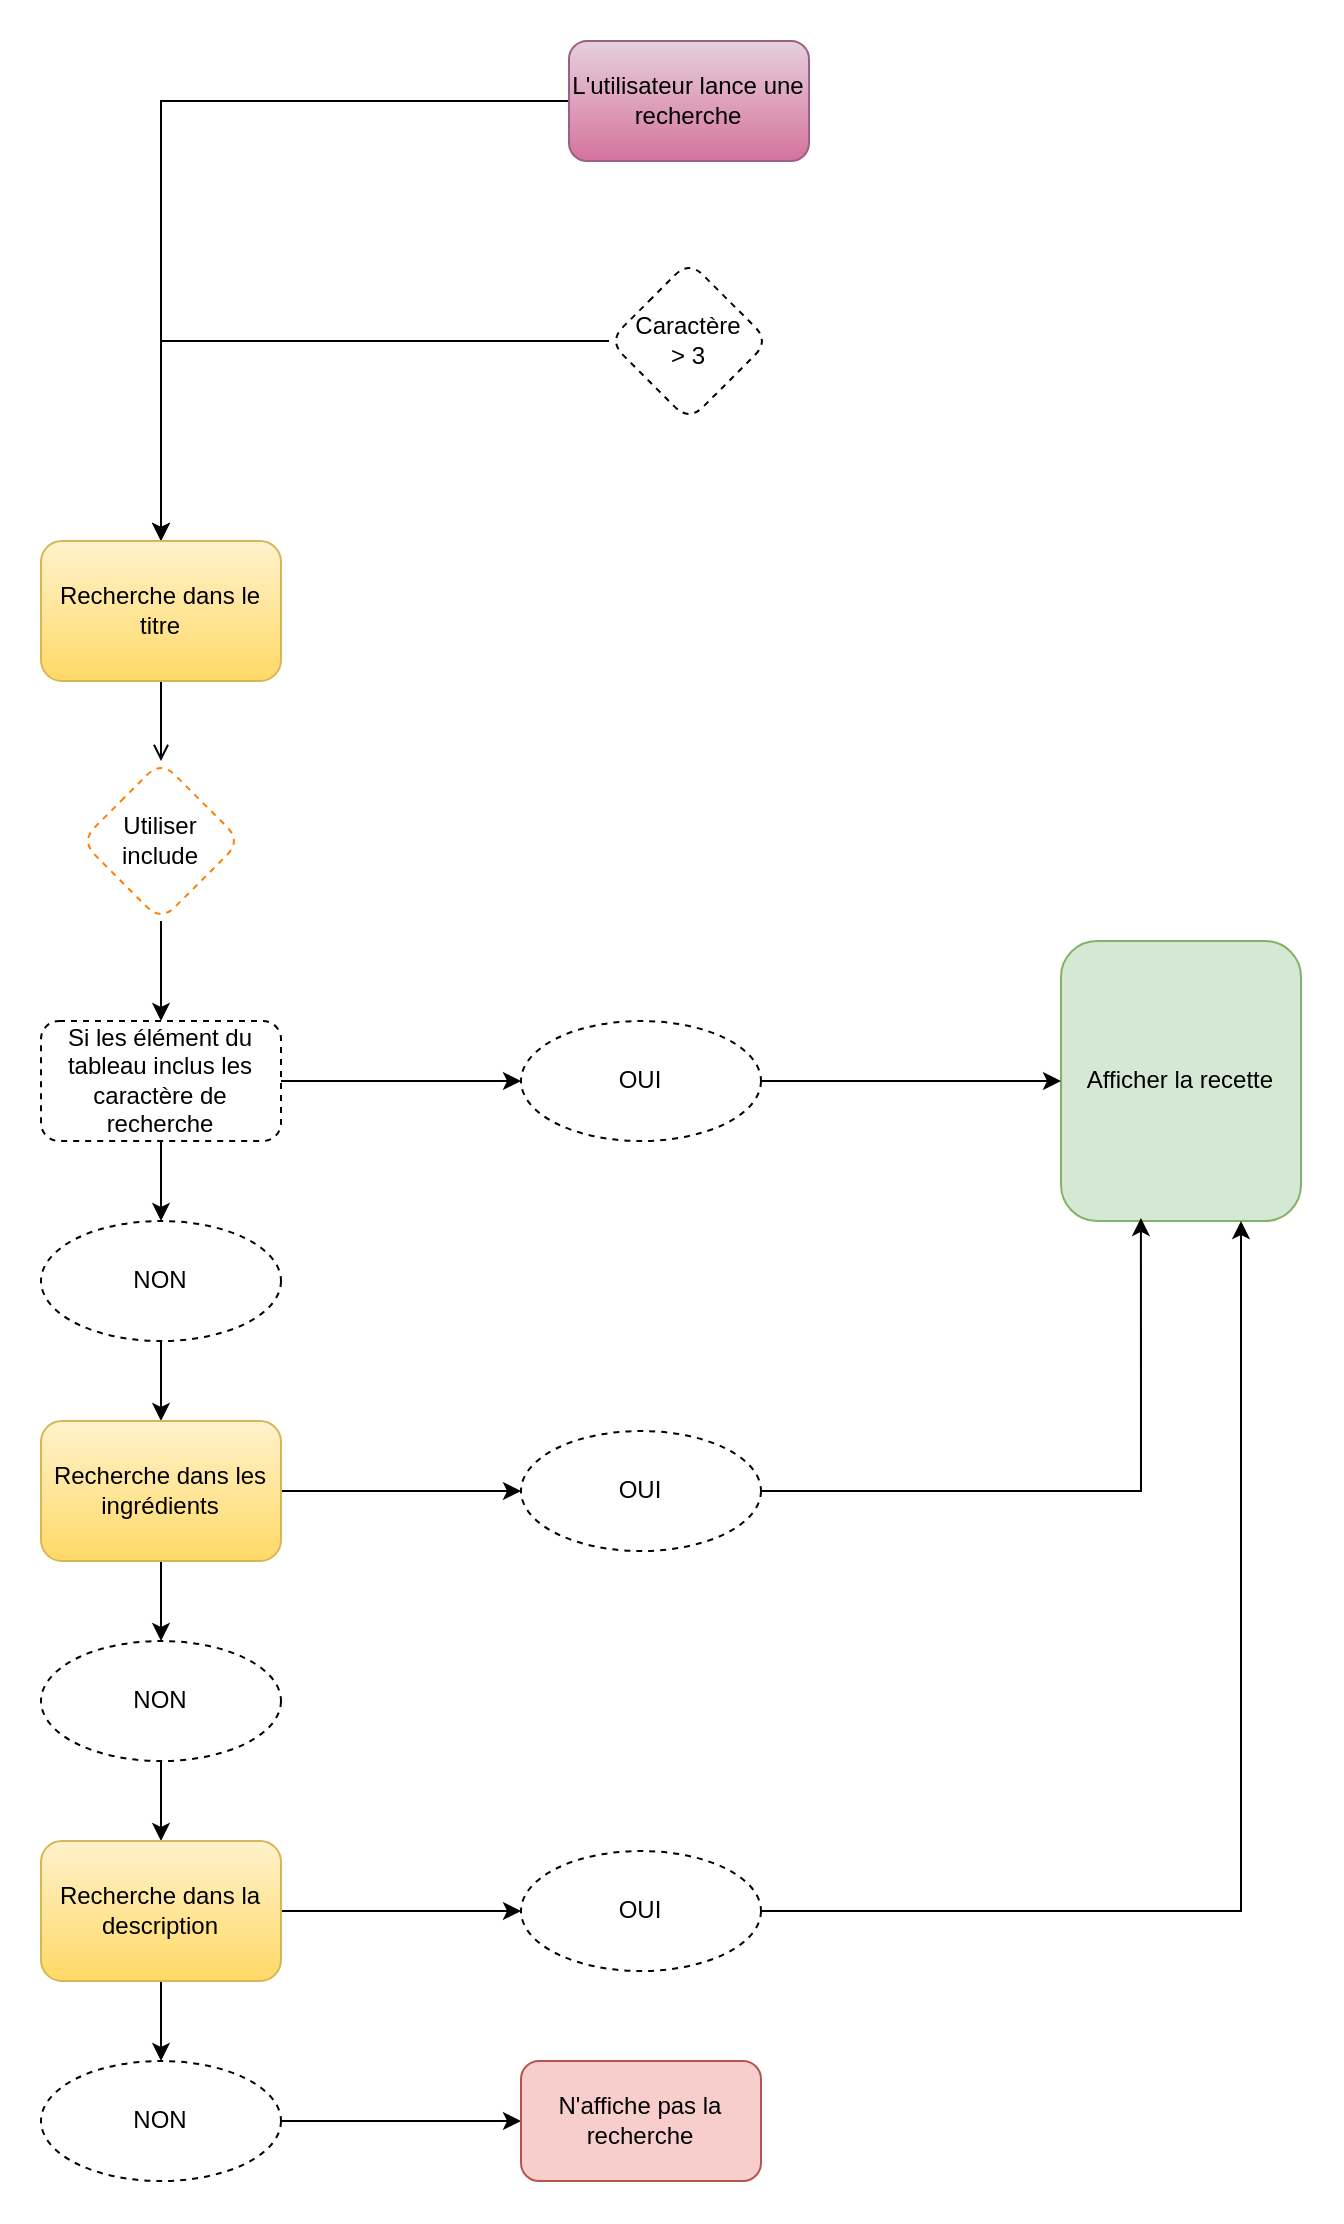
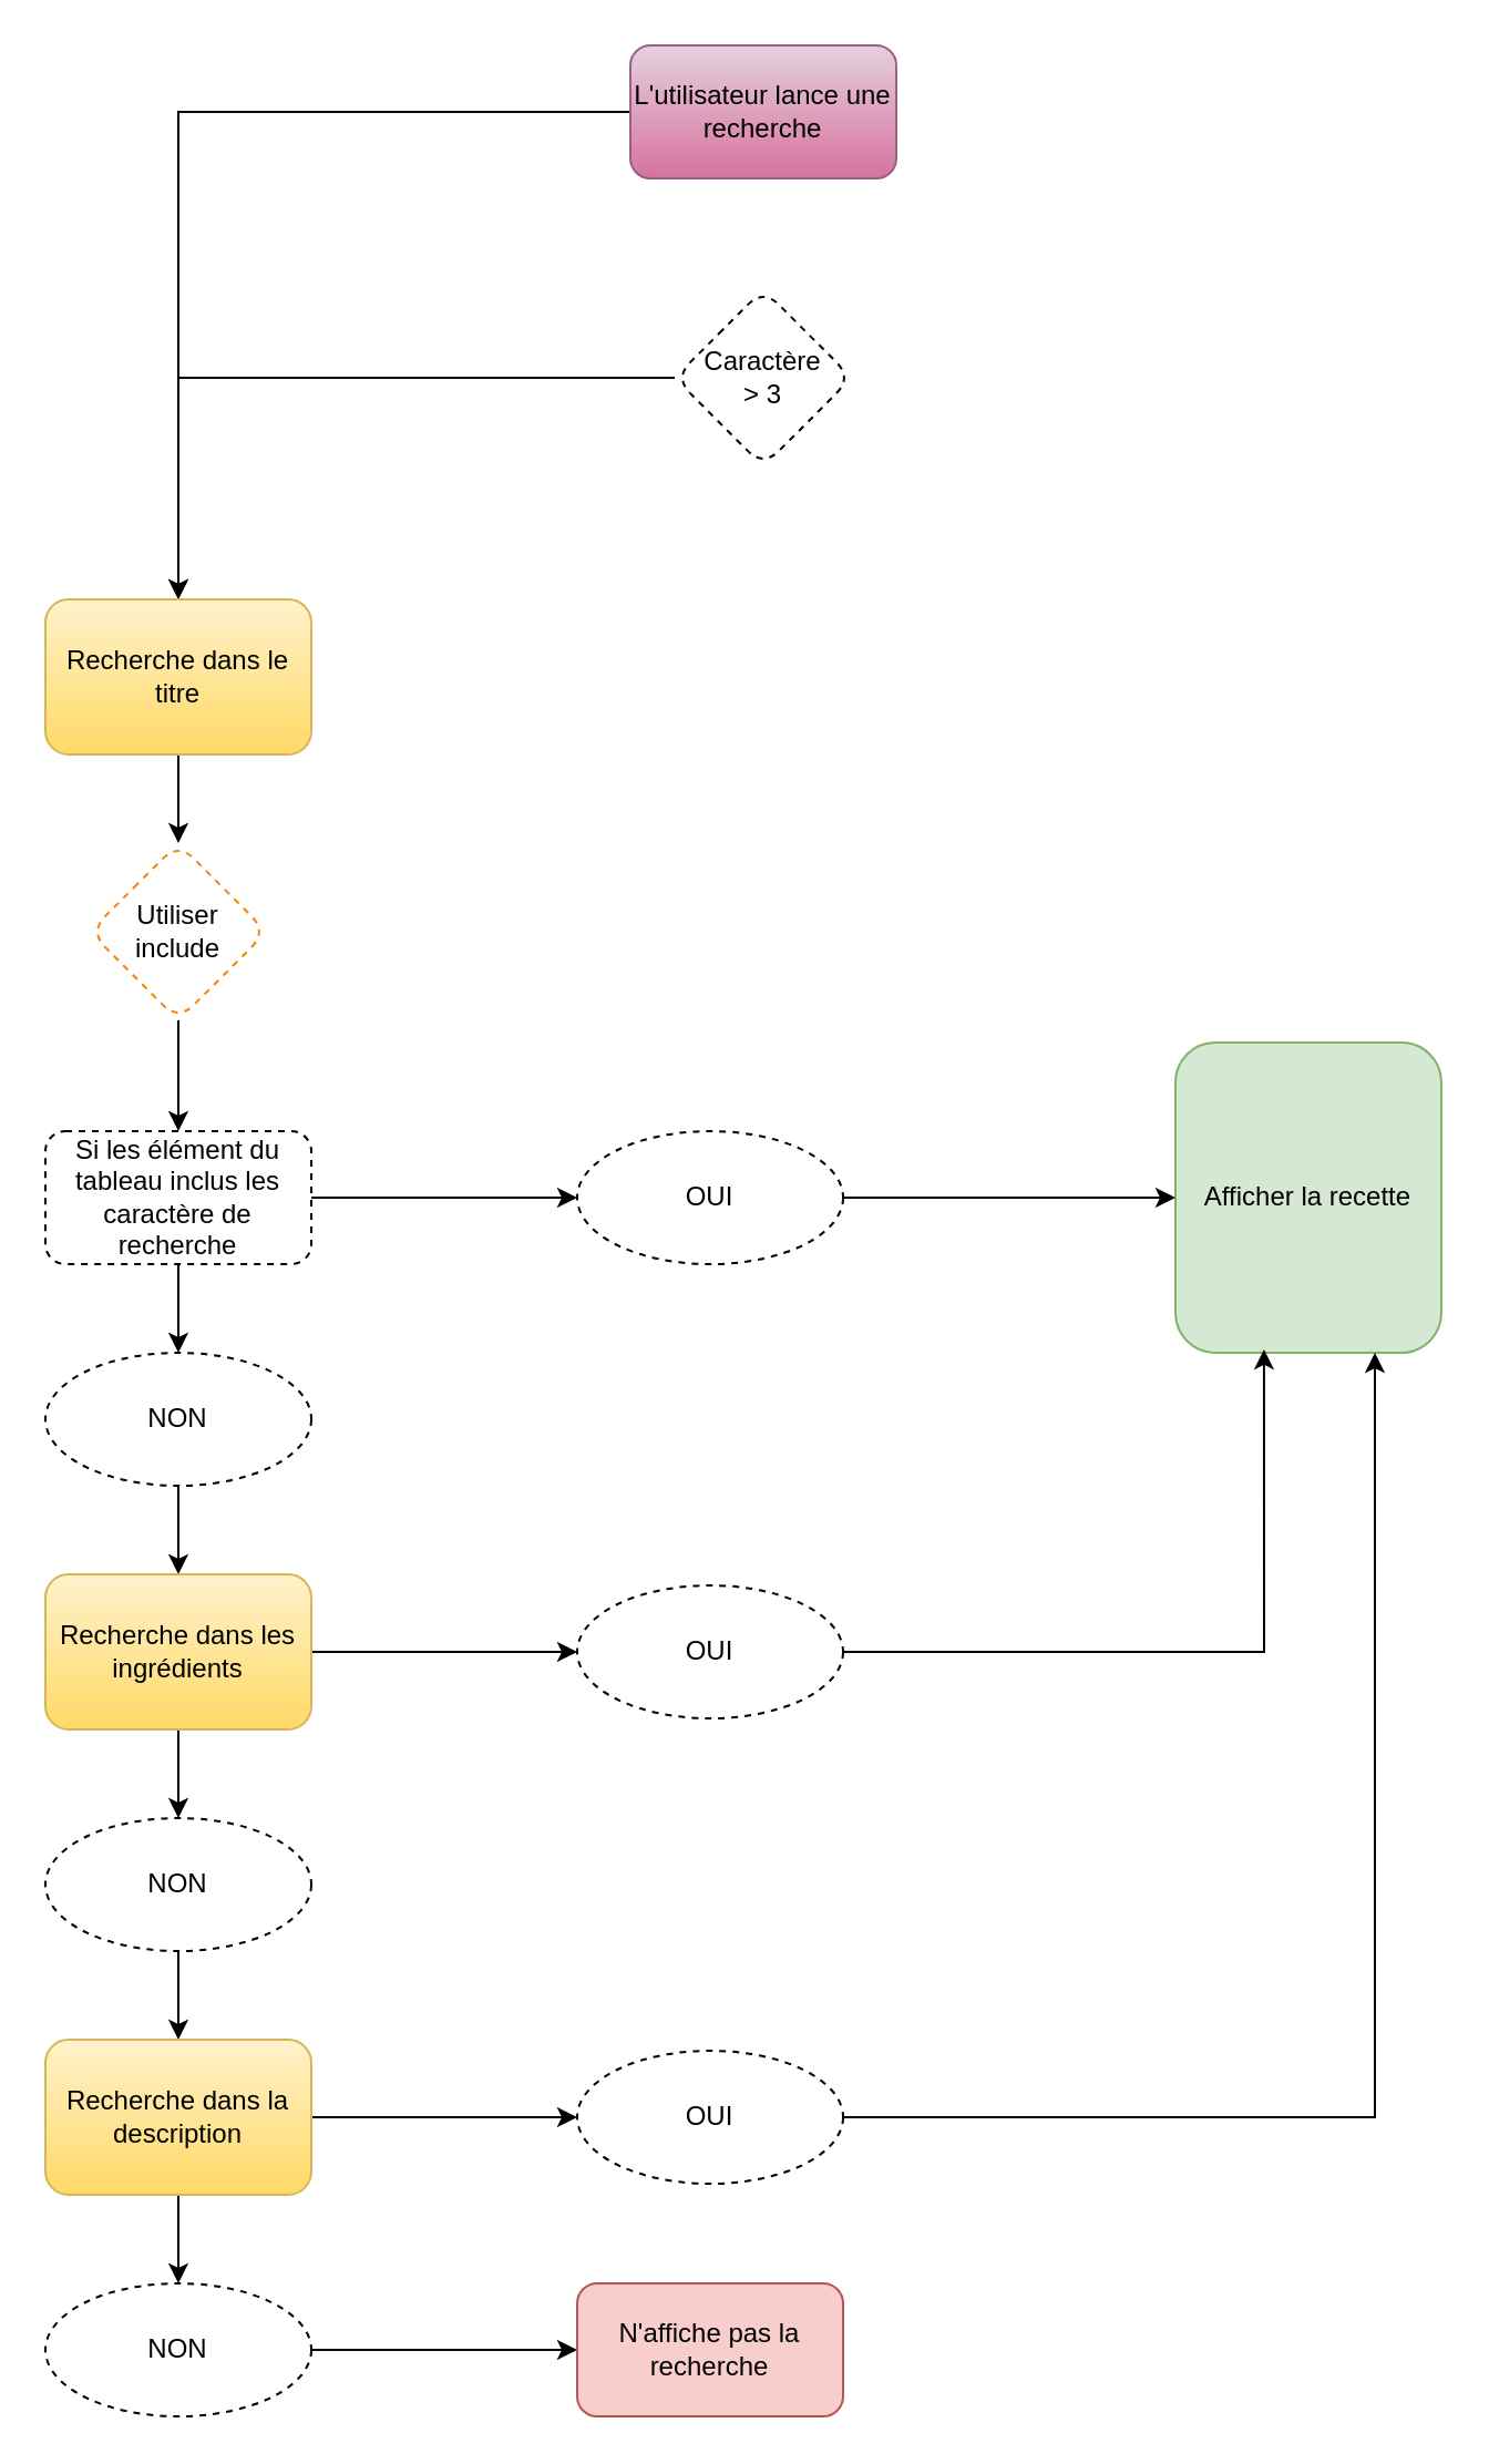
  <mxCell id="0" />
  <mxCell id="1" parent="0" />
  <mxCell id="2" value="" style="edgeStyle=orthogonalEdgeStyle;rounded=0;orthogonalLoop=1;jettySize=auto;html=1;" edge="1" parent="1" source="3" target="7"><mxGeometry relative="1" as="geometry" /></mxCell>
  <mxCell id="3" value="L'utilisateur lance une recherche" style="rounded=1;whiteSpace=wrap;html=1;fillColor=#e6d0de;gradientColor=#d5739d;strokeColor=#996185;" vertex="1" parent="1"><mxGeometry x="284" y="20" width="120" height="60" as="geometry" /></mxCell>
  <mxCell id="4" value="" style="edgeStyle=orthogonalEdgeStyle;rounded=0;orthogonalLoop=1;jettySize=auto;html=1;" edge="1" parent="1" source="5" target="7"><mxGeometry relative="1" as="geometry" /></mxCell>
  <mxCell id="5" value="Caractère &lt;br&gt;&amp;gt; 3" style="rhombus;whiteSpace=wrap;html=1;rounded=1;dashed=1;" vertex="1" parent="1"><mxGeometry x="304" y="130" width="80" height="80" as="geometry" /></mxCell>
- <mxCell id="6" value="" style="edgeStyle=orthogonalEdgeStyle;rounded=0;orthogonalLoop=1;jettySize=auto;html=1;endArrow=open;" edge="1" parent="1" source="7" target="9"><mxGeometry relative="1" as="geometry" /></mxCell>
+ <mxCell id="6" value="" style="edgeStyle=orthogonalEdgeStyle;rounded=0;orthogonalLoop=1;jettySize=auto;html=1;" edge="1" parent="1" source="7" target="9"><mxGeometry relative="1" as="geometry" /></mxCell>
  <mxCell id="7" value="Recherche dans le titre" style="whiteSpace=wrap;html=1;rounded=1;fillColor=#fff2cc;gradientColor=#ffd966;strokeColor=#d6b656;" vertex="1" parent="1"><mxGeometry x="20" y="270" width="120" height="70" as="geometry" /></mxCell>
  <mxCell id="8" value="" style="edgeStyle=orthogonalEdgeStyle;rounded=0;orthogonalLoop=1;jettySize=auto;html=1;" edge="1" parent="1" source="9" target="12"><mxGeometry relative="1" as="geometry" /></mxCell>
  <mxCell id="9" value="Utiliser&lt;br&gt;include" style="rhombus;whiteSpace=wrap;html=1;rounded=1;dashed=1;strokeColor=#FF8000;" vertex="1" parent="1"><mxGeometry x="40" y="380" width="80" height="80" as="geometry" /></mxCell>
  <mxCell id="10" value="" style="edgeStyle=orthogonalEdgeStyle;rounded=0;orthogonalLoop=1;jettySize=auto;html=1;" edge="1" parent="1" source="12" target="15"><mxGeometry relative="1" as="geometry" /></mxCell>
  <mxCell id="11" value="" style="edgeStyle=orthogonalEdgeStyle;rounded=0;orthogonalLoop=1;jettySize=auto;html=1;" edge="1" parent="1" source="12" target="17"><mxGeometry relative="1" as="geometry" /></mxCell>
  <mxCell id="12" value="Si les élément du tableau inclus les caractère de recherche" style="whiteSpace=wrap;html=1;rounded=1;dashed=1;" vertex="1" parent="1"><mxGeometry x="20" y="510" width="120" height="60" as="geometry" /></mxCell>
  <mxCell id="13" value="Afficher la recette" style="rounded=1;whiteSpace=wrap;html=1;fillColor=#d5e8d4;strokeColor=#82b366;" vertex="1" parent="1"><mxGeometry x="530" y="470" width="120" height="140" as="geometry" /></mxCell>
  <mxCell id="14" style="edgeStyle=orthogonalEdgeStyle;rounded=0;orthogonalLoop=1;jettySize=auto;html=1;exitX=1;exitY=0.5;exitDx=0;exitDy=0;" edge="1" parent="1" source="15" target="13"><mxGeometry relative="1" as="geometry" /></mxCell>
  <mxCell id="15" value="OUI" style="ellipse;whiteSpace=wrap;html=1;rounded=1;dashed=1;" vertex="1" parent="1"><mxGeometry x="260" y="510" width="120" height="60" as="geometry" /></mxCell>
  <mxCell id="16" style="edgeStyle=orthogonalEdgeStyle;rounded=0;orthogonalLoop=1;jettySize=auto;html=1;exitX=0.5;exitY=1;exitDx=0;exitDy=0;entryX=0.5;entryY=0;entryDx=0;entryDy=0;" edge="1" parent="1" source="17" target="20"><mxGeometry relative="1" as="geometry" /></mxCell>
  <mxCell id="17" value="NON" style="ellipse;whiteSpace=wrap;html=1;rounded=1;dashed=1;" vertex="1" parent="1"><mxGeometry x="20" y="610" width="120" height="60" as="geometry" /></mxCell>
  <mxCell id="18" style="edgeStyle=orthogonalEdgeStyle;rounded=0;orthogonalLoop=1;jettySize=auto;html=1;exitX=1;exitY=0.5;exitDx=0;exitDy=0;entryX=0;entryY=0.5;entryDx=0;entryDy=0;" edge="1" parent="1" source="20" target="22"><mxGeometry relative="1" as="geometry" /></mxCell>
  <mxCell id="19" style="edgeStyle=orthogonalEdgeStyle;rounded=0;orthogonalLoop=1;jettySize=auto;html=1;exitX=0.5;exitY=1;exitDx=0;exitDy=0;entryX=0.5;entryY=0;entryDx=0;entryDy=0;" edge="1" parent="1" source="20" target="24"><mxGeometry relative="1" as="geometry" /></mxCell>
  <mxCell id="20" value="Recherche dans les ingrédients" style="whiteSpace=wrap;html=1;rounded=1;fillColor=#fff2cc;gradientColor=#ffd966;strokeColor=#d6b656;" vertex="1" parent="1"><mxGeometry x="20" y="710" width="120" height="70" as="geometry" /></mxCell>
  <mxCell id="21" style="edgeStyle=orthogonalEdgeStyle;rounded=0;orthogonalLoop=1;jettySize=auto;html=1;exitX=1;exitY=0.5;exitDx=0;exitDy=0;entryX=0.333;entryY=0.989;entryDx=0;entryDy=0;entryPerimeter=0;" edge="1" parent="1" source="22" target="13"><mxGeometry relative="1" as="geometry" /></mxCell>
  <mxCell id="22" value="OUI" style="ellipse;whiteSpace=wrap;html=1;rounded=1;dashed=1;" vertex="1" parent="1"><mxGeometry x="260" y="715" width="120" height="60" as="geometry" /></mxCell>
  <mxCell id="23" style="edgeStyle=orthogonalEdgeStyle;rounded=0;orthogonalLoop=1;jettySize=auto;html=1;exitX=0.5;exitY=1;exitDx=0;exitDy=0;" edge="1" parent="1" source="24" target="27"><mxGeometry relative="1" as="geometry" /></mxCell>
  <mxCell id="24" value="NON" style="ellipse;whiteSpace=wrap;html=1;rounded=1;dashed=1;" vertex="1" parent="1"><mxGeometry x="20" y="820" width="120" height="60" as="geometry" /></mxCell>
  <mxCell id="25" style="edgeStyle=orthogonalEdgeStyle;rounded=0;orthogonalLoop=1;jettySize=auto;html=1;exitX=1;exitY=0.5;exitDx=0;exitDy=0;" edge="1" parent="1" source="27" target="29"><mxGeometry relative="1" as="geometry" /></mxCell>
  <mxCell id="26" style="edgeStyle=orthogonalEdgeStyle;rounded=0;orthogonalLoop=1;jettySize=auto;html=1;exitX=0.5;exitY=1;exitDx=0;exitDy=0;entryX=0.5;entryY=0;entryDx=0;entryDy=0;" edge="1" parent="1" source="27" target="31"><mxGeometry relative="1" as="geometry" /></mxCell>
  <mxCell id="27" value="Recherche dans la description" style="whiteSpace=wrap;html=1;rounded=1;fillColor=#fff2cc;gradientColor=#ffd966;strokeColor=#d6b656;" vertex="1" parent="1"><mxGeometry x="20" y="920" width="120" height="70" as="geometry" /></mxCell>
  <mxCell id="28" style="edgeStyle=orthogonalEdgeStyle;rounded=0;orthogonalLoop=1;jettySize=auto;html=1;exitX=1;exitY=0.5;exitDx=0;exitDy=0;entryX=0.75;entryY=1;entryDx=0;entryDy=0;" edge="1" parent="1" source="29" target="13"><mxGeometry relative="1" as="geometry" /></mxCell>
  <mxCell id="29" value="OUI" style="ellipse;whiteSpace=wrap;html=1;rounded=1;dashed=1;" vertex="1" parent="1"><mxGeometry x="260" y="925" width="120" height="60" as="geometry" /></mxCell>
  <mxCell id="30" value="" style="edgeStyle=orthogonalEdgeStyle;rounded=0;orthogonalLoop=1;jettySize=auto;html=1;" edge="1" parent="1" source="31" target="32"><mxGeometry relative="1" as="geometry" /></mxCell>
  <mxCell id="31" value="NON" style="ellipse;whiteSpace=wrap;html=1;rounded=1;dashed=1;" vertex="1" parent="1"><mxGeometry x="20" y="1030" width="120" height="60" as="geometry" /></mxCell>
  <mxCell id="32" value="N'affiche pas la recherche" style="rounded=1;whiteSpace=wrap;html=1;fillColor=#f8cecc;strokeColor=#b85450;" vertex="1" parent="1"><mxGeometry x="260" y="1030" width="120" height="60" as="geometry" /></mxCell>
